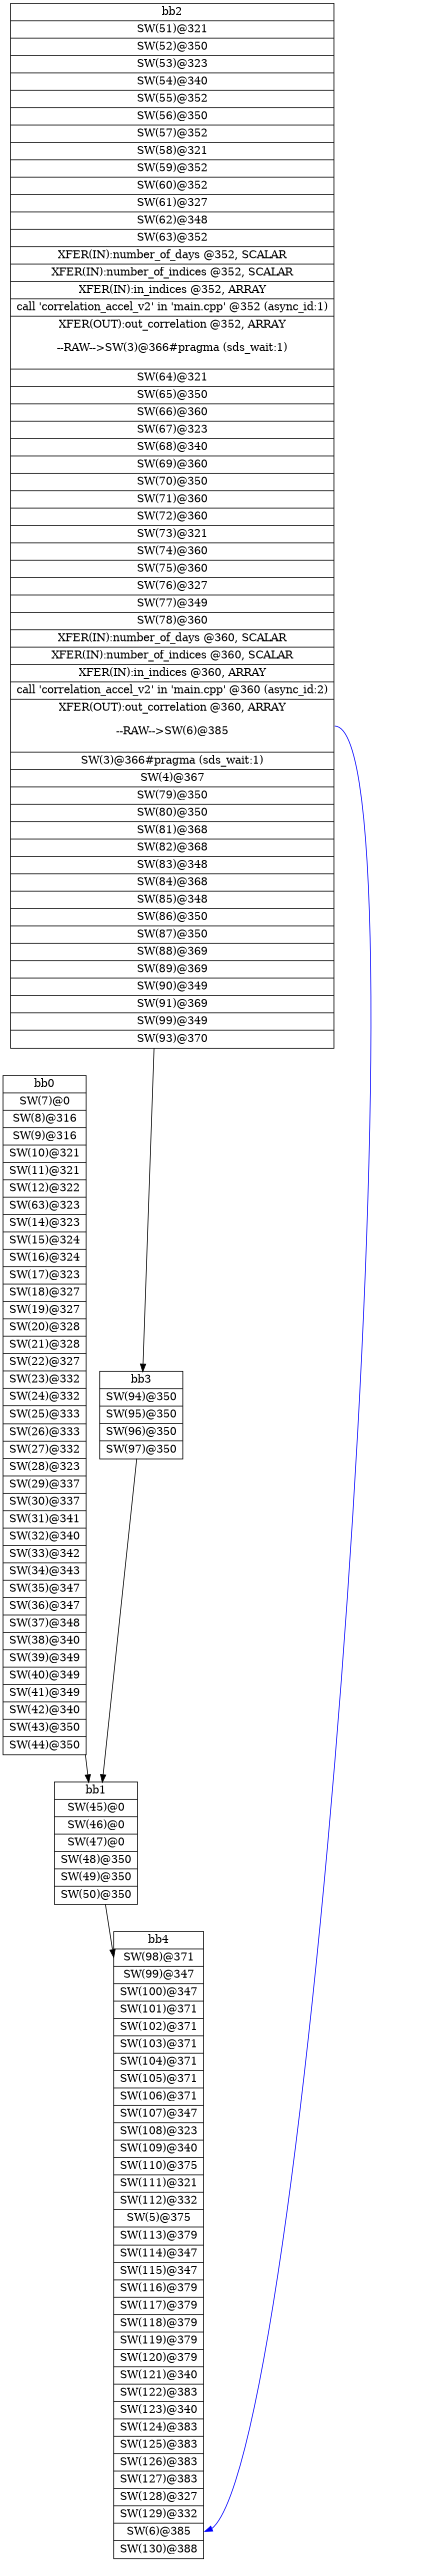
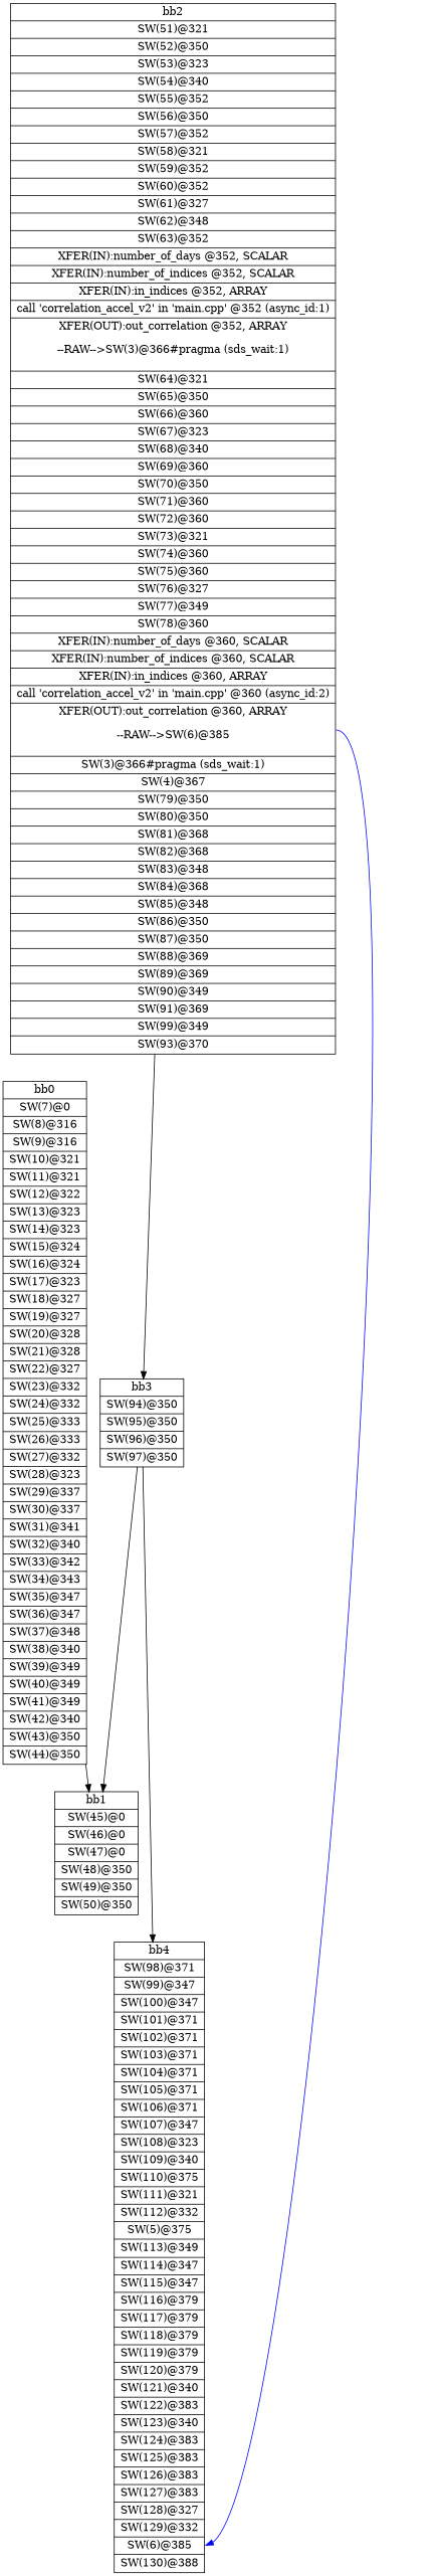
  digraph {
    node [shape=record]
-   n1 [label="{bb0|<x0x204c7e0>SW(7)@0\n|<x0x204c0f0>SW(8)@316\n|<x0x204c330>SW(9)@316\n|<x0x2047b70>SW(10)@321\n|<x0x2047d70>SW(11)@321\n|<x0x2047fa0>SW(12)@322\n|<x0x20481d0>SW(63)@323\n|<x0x2048400>SW(14)@323\n|<x0x2048630>SW(15)@324\n|<x0x2048880>SW(16)@324\n|<x0x2048a90>SW(17)@323\n|<x0x2048cd0>SW(18)@327\n|<x0x2048f00>SW(19)@327\n|<x0x2049130>SW(20)@328\n|<x0x2049380>SW(21)@328\n|<x0x2049590>SW(22)@327\n|<x0x20497d0>SW(23)@332\n|<x0x2049a00>SW(24)@332\n|<x0x204ddd0>SW(25)@333\n|<x0x2050030>SW(26)@333\n|<x0x2050240>SW(27)@332\n|<x0x2050480>SW(28)@323\n|<x0x20506b0>SW(29)@337\n|<x0x20508c0>SW(30)@337\n|<x0x2050ae0>SW(31)@341\n|<x0x2050d30>SW(32)@340\n|<x0x2050f80>SW(33)@342\n|<x0x20511f0>SW(34)@343\n|<x0x2051440>SW(35)@347\n|<x0x2051660>SW(36)@347\n|<x0x20518a0>SW(37)@348\n|<x0x2051ad0>SW(38)@340\n|<x0x204de50>SW(39)@349\n|<x0x204e070>SW(40)@349\n|<x0x204e280>SW(41)@349\n|<x0x204e4c0>SW(42)@340\n|<x0x204e710>SW(43)@350\n|<x0x204e950>SW(44)@350\n}"]
+   n1 [label="{bb0|<x0x204c7e0>SW(7)@0\n|<x0x204c0f0>SW(8)@316\n|<x0x204c330>SW(9)@316\n|<x0x2047b70>SW(10)@321\n|<x0x2047d70>SW(11)@321\n|<x0x2047fa0>SW(12)@322\n|<x0x20481d0>SW(13)@323\n|<x0x2048400>SW(14)@323\n|<x0x2048630>SW(15)@324\n|<x0x2048880>SW(16)@324\n|<x0x2048a90>SW(17)@323\n|<x0x2048cd0>SW(18)@327\n|<x0x2048f00>SW(19)@327\n|<x0x2049130>SW(20)@328\n|<x0x2049380>SW(21)@328\n|<x0x2049590>SW(22)@327\n|<x0x20497d0>SW(23)@332\n|<x0x2049a00>SW(24)@332\n|<x0x204ddd0>SW(25)@333\n|<x0x2050030>SW(26)@333\n|<x0x2050240>SW(27)@332\n|<x0x2050480>SW(28)@323\n|<x0x20506b0>SW(29)@337\n|<x0x20508c0>SW(30)@337\n|<x0x2050ae0>SW(31)@341\n|<x0x2050d30>SW(32)@340\n|<x0x2050f80>SW(33)@342\n|<x0x20511f0>SW(34)@343\n|<x0x2051440>SW(35)@347\n|<x0x2051660>SW(36)@347\n|<x0x20518a0>SW(37)@348\n|<x0x2051ad0>SW(38)@340\n|<x0x204de50>SW(39)@349\n|<x0x204e070>SW(40)@349\n|<x0x204e280>SW(41)@349\n|<x0x204e4c0>SW(42)@340\n|<x0x204e710>SW(43)@350\n|<x0x204e950>SW(44)@350\n}"]
    n2 [label="{bb1|<x0x204ecf0>SW(45)@0\n|<x0x204ee60>SW(46)@0\n|<x0x204f000>SW(47)@0\n|<x0x204f1a0>SW(48)@350\n|<x0x204f3d0>SW(49)@350\n|<x0x204f5e0>SW(50)@350\n}"]
-   n3 [label="{bb4|<x0x20583f0>SW(98)@371\n|<x0x2058590>SW(99)@347\n|<x0x20587d0>SW(100)@347\n|<x0x2058a00>SW(101)@371\n|<x0x2058c10>SW(102)@371\n|<x0x2058e20>SW(103)@371\n|<x0x2059030>SW(104)@371\n|<x0x2059240>SW(105)@371\n|<x0x20594a0>SW(106)@371\n|<x0x20596c0>SW(107)@347\n|<x0x2059900>SW(108)@323\n|<x0x2059b30>SW(109)@340\n|<x0x2059d80>SW(110)@375\n|<x0x2059fa0>SW(111)@321\n|<x0x205a1d0>SW(112)@332\n|<x0x204a600>SW(5)@375\n|<x0x205a4c0>SW(113)@379\n|<x0x205a640>SW(114)@347\n|<x0x205a880>SW(115)@347\n|<x0x205aab0>SW(116)@379\n|<x0x205acc0>SW(117)@379\n|<x0x205aed0>SW(118)@379\n|<x0x205b0e0>SW(119)@379\n|<x0x205b2f0>SW(120)@379\n|<x0x205b550>SW(121)@340\n|<x0x205b7a0>SW(122)@383\n|<x0x205b9c0>SW(123)@340\n|<x0x205bc10>SW(124)@383\n|<x0x205be20>SW(125)@383\n|<x0x205c030>SW(126)@383\n|<x0x205c240>SW(127)@383\n|<x0x205c480>SW(128)@327\n|<x0x205c6a0>SW(129)@332\n|<x0x204a790>SW(6)@385\n|<x0x205c8f0>SW(130)@388\n}"]
+   n3 [label="{bb4|<x0x20583f0>SW(98)@371\n|<x0x2058590>SW(99)@347\n|<x0x20587d0>SW(100)@347\n|<x0x2058a00>SW(101)@371\n|<x0x2058c10>SW(102)@371\n|<x0x2058e20>SW(103)@371\n|<x0x2059030>SW(104)@371\n|<x0x2059240>SW(105)@371\n|<x0x20594a0>SW(106)@371\n|<x0x20596c0>SW(107)@347\n|<x0x2059900>SW(108)@323\n|<x0x2059b30>SW(109)@340\n|<x0x2059d80>SW(110)@375\n|<x0x2059fa0>SW(111)@321\n|<x0x205a1d0>SW(112)@332\n|<x0x204a600>SW(5)@375\n|<x0x205a4c0>SW(113)@349\n|<x0x205a640>SW(114)@347\n|<x0x205a880>SW(115)@347\n|<x0x205aab0>SW(116)@379\n|<x0x205acc0>SW(117)@379\n|<x0x205aed0>SW(118)@379\n|<x0x205b0e0>SW(119)@379\n|<x0x205b2f0>SW(120)@379\n|<x0x205b550>SW(121)@340\n|<x0x205b7a0>SW(122)@383\n|<x0x205b9c0>SW(123)@340\n|<x0x205bc10>SW(124)@383\n|<x0x205be20>SW(125)@383\n|<x0x205c030>SW(126)@383\n|<x0x205c240>SW(127)@383\n|<x0x205c480>SW(128)@327\n|<x0x205c6a0>SW(129)@332\n|<x0x204a790>SW(6)@385\n|<x0x205c8f0>SW(130)@388\n}"]
    n4 [label="{bb2|<x0x204ebd0>SW(51)@321\n|<x0x204fbb0>SW(52)@350\n|<x0x204fde0>SW(53)@323\n|<x0x2052100>SW(54)@340\n|<x0x2052350>SW(55)@352\n|<x0x2052570>SW(56)@350\n|<x0x20527a0>SW(57)@352\n|<x0x20529b0>SW(58)@321\n|<x0x2052be0>SW(59)@352\n|<x0x2052df0>SW(60)@352\n|<x0x2053010>SW(61)@327\n|<x0x2053240>SW(62)@348\n|<x0x2053470>SW(63)@352\n|<x0x205ce30>XFER(IN):number_of_days @352, SCALAR\n|<x0x205cf10>XFER(IN):number_of_indices @352, SCALAR\n|<x0x205cff0>XFER(IN):in_indices @352, ARRAY\n|<x0x2045f00>call 'correlation_accel_v2' in 'main.cpp' @352 (async_id:1)\n|<x0x205e6a0>XFER(OUT):out_correlation @352, ARRAY\n\n--RAW--\>SW(3)@366#pragma (sds_wait:1)\n\n|<x0x20536c0>SW(64)@321\n|<x0x20538f0>SW(65)@350\n|<x0x2053b20>SW(66)@360\n|<x0x2053d30>SW(67)@323\n|<x0x2053f60>SW(68)@340\n|<x0x20541a0>SW(69)@360\n|<x0x20543c0>SW(70)@350\n|<x0x20545f0>SW(71)@360\n|<x0x2054800>SW(72)@360\n|<x0x2054a10>SW(73)@321\n|<x0x2054c40>SW(74)@360\n|<x0x2054e50>SW(75)@360\n|<x0x2055070>SW(76)@327\n|<x0x20552a0>SW(77)@349\n|<x0x20554d0>SW(78)@360\n|<x0x205e7b0>XFER(IN):number_of_days @360, SCALAR\n|<x0x205e8c0>XFER(IN):number_of_indices @360, SCALAR\n|<x0x205e9d0>XFER(IN):in_indices @360, ARRAY\n|<x0x2042cb0>call 'correlation_accel_v2' in 'main.cpp' @360 (async_id:2)\n|<x0x205eae0>XFER(OUT):out_correlation @360, ARRAY\n\n--RAW--\>SW(6)@385\n\n|<x0x20478a0>SW(3)@366#pragma (sds_wait:1)\n|<x0x204af50>SW(4)@367\n|<x0x2055760>SW(79)@350\n|<x0x2055990>SW(80)@350\n|<x0x2055bc0>SW(81)@368\n|<x0x2055dd0>SW(82)@368\n|<x0x2055fe0>SW(83)@348\n|<x0x2056240>SW(84)@368\n|<x0x2056460>SW(85)@348\n|<x0x20566a0>SW(86)@350\n|<x0x20568d0>SW(87)@350\n|<x0x2056b00>SW(88)@369\n|<x0x2056d10>SW(89)@369\n|<x0x2056f20>SW(90)@349\n|<x0x2057150>SW(91)@369\n|<x0x2057370>SW(99)@349\n|<x0x20575b0>SW(93)@370\n}"]
    n5 [label="{bb3|<x0x20578f0>SW(94)@350\n|<x0x2057b20>SW(95)@350\n|<x0x2057d30>SW(96)@350\n|<x0x2057f70>SW(97)@350\n}"]
    n1 -> n2
-   n2 -> n3
+   n5 -> n3
    n4 -> n3 [color=blue headport=x0x204a790 tailport=x0x205eae0]
    n4 -> n5
    n5 -> n2
  }
